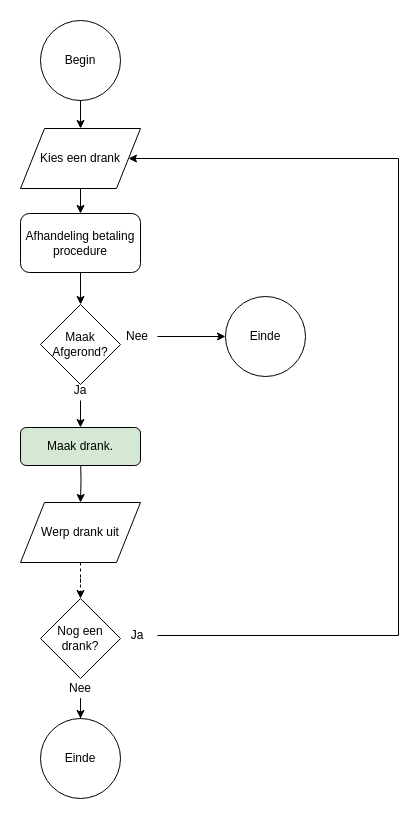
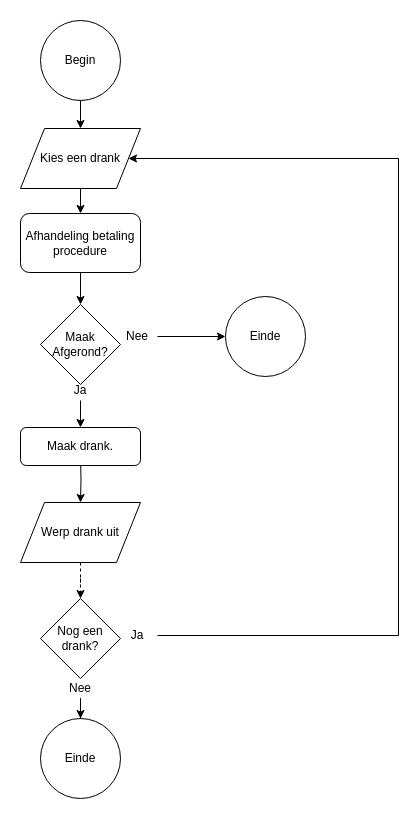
  <mxCell id="0" />
  <mxCell id="1" parent="0" />
  <mxCell id="2" value="Begin" style="ellipse;whiteSpace=wrap;html=1;aspect=fixed;" parent="1" vertex="1"><mxGeometry x="40" y="20" width="80" height="80" as="geometry" /></mxCell>
  <mxCell id="3" value="Einde" style="ellipse;whiteSpace=wrap;html=1;aspect=fixed;" parent="1" vertex="1"><mxGeometry x="40" y="718" width="80" height="80" as="geometry" /></mxCell>
  <mxCell id="4" value="" style="edgeStyle=orthogonalEdgeStyle;rounded=0;orthogonalLoop=1;jettySize=auto;html=1;" parent="1" target="17" edge="1"><mxGeometry relative="1" as="geometry"><mxPoint x="80" y="456" as="sourcePoint" /></mxGeometry></mxCell>
  <mxCell id="5" value="Maak&lt;br&gt;Afgerond?" style="rhombus;whiteSpace=wrap;html=1;" parent="1" vertex="1"><mxGeometry x="40" y="304" width="80" height="80" as="geometry" /></mxCell>
  <mxCell id="6" value="" style="edgeStyle=orthogonalEdgeStyle;rounded=0;orthogonalLoop=1;jettySize=auto;html=1;" parent="1" source="7" target="10" edge="1"><mxGeometry relative="1" as="geometry" /></mxCell>
  <mxCell id="7" value="Nee" style="text;html=1;strokeColor=none;fillColor=none;align=center;verticalAlign=middle;whiteSpace=wrap;rounded=0;" parent="1" vertex="1"><mxGeometry x="117" y="326" width="40" height="20" as="geometry" /></mxCell>
  <mxCell id="8" value="" style="edgeStyle=orthogonalEdgeStyle;rounded=0;orthogonalLoop=1;jettySize=auto;html=1;entryX=0.5;entryY=0;entryDx=0;entryDy=0;" parent="1" source="9" edge="1" target="23"><mxGeometry relative="1" as="geometry"><mxPoint x="80" y="411" as="targetPoint" /></mxGeometry></mxCell>
  <mxCell id="9" value="Ja" style="text;html=1;strokeColor=none;fillColor=none;align=center;verticalAlign=middle;whiteSpace=wrap;rounded=0;" parent="1" vertex="1"><mxGeometry x="60" y="380" width="40" height="20" as="geometry" /></mxCell>
  <mxCell id="10" value="Einde" style="ellipse;whiteSpace=wrap;html=1;aspect=fixed;" parent="1" vertex="1"><mxGeometry x="225" y="296" width="80" height="80" as="geometry" /></mxCell>
  <mxCell id="11" value="" style="edgeStyle=orthogonalEdgeStyle;rounded=0;orthogonalLoop=1;jettySize=auto;html=1;entryX=1;entryY=0.5;entryDx=0;entryDy=0;exitX=1;exitY=0.5;exitDx=0;exitDy=0;" parent="1" source="13" target="19" edge="1"><mxGeometry relative="1" as="geometry"><mxPoint x="140" y="194" as="targetPoint" /><Array as="points"><mxPoint x="398" y="635" /><mxPoint x="398" y="158" /></Array><mxPoint x="224" y="625" as="sourcePoint" /></mxGeometry></mxCell>
  <mxCell id="12" value="Nog een drank?" style="rhombus;whiteSpace=wrap;html=1;" parent="1" vertex="1"><mxGeometry x="40" y="598" width="80" height="80" as="geometry" /></mxCell>
  <mxCell id="13" value="Ja" style="text;html=1;strokeColor=none;fillColor=none;align=center;verticalAlign=middle;whiteSpace=wrap;rounded=0;" parent="1" vertex="1"><mxGeometry x="117" y="625" width="40" height="20" as="geometry" /></mxCell>
  <mxCell id="14" value="" style="edgeStyle=orthogonalEdgeStyle;rounded=0;orthogonalLoop=1;jettySize=auto;html=1;" parent="1" source="15" target="3" edge="1"><mxGeometry relative="1" as="geometry" /></mxCell>
  <mxCell id="15" value="Nee" style="text;html=1;strokeColor=none;fillColor=none;align=center;verticalAlign=middle;whiteSpace=wrap;rounded=0;" parent="1" vertex="1"><mxGeometry x="60" y="678" width="40" height="20" as="geometry" /></mxCell>
  <mxCell id="16" value="" style="edgeStyle=orthogonalEdgeStyle;rounded=0;orthogonalLoop=1;jettySize=auto;html=1;dashed=1;" parent="1" source="17" target="12" edge="1"><mxGeometry relative="1" as="geometry" /></mxCell>
  <mxCell id="17" value="Werp drank uit" style="shape=parallelogram;perimeter=parallelogramPerimeter;whiteSpace=wrap;html=1;" parent="1" vertex="1"><mxGeometry x="20" y="502" width="120" height="60" as="geometry" /></mxCell>
  <mxCell id="18" value="" style="edgeStyle=orthogonalEdgeStyle;rounded=0;orthogonalLoop=1;jettySize=auto;html=1;entryX=0.5;entryY=0;entryDx=0;entryDy=0;" parent="1" source="19" target="22" edge="1"><mxGeometry relative="1" as="geometry"><mxPoint x="80" y="268" as="targetPoint" /></mxGeometry></mxCell>
  <mxCell id="19" value="&lt;span&gt;Kies een drank&lt;/span&gt;" style="shape=parallelogram;perimeter=parallelogramPerimeter;whiteSpace=wrap;html=1;" parent="1" vertex="1"><mxGeometry x="20" y="128" width="120" height="60" as="geometry" /></mxCell>
  <mxCell id="20" value="" style="edgeStyle=orthogonalEdgeStyle;rounded=0;orthogonalLoop=1;jettySize=auto;html=1;" parent="1" source="2" target="19" edge="1"><mxGeometry relative="1" as="geometry"><mxPoint x="80" y="164" as="targetPoint" /><mxPoint x="80" y="112" as="sourcePoint" /></mxGeometry></mxCell>
  <mxCell id="21" value="" style="edgeStyle=orthogonalEdgeStyle;rounded=0;orthogonalLoop=1;jettySize=auto;html=1;entryX=0.5;entryY=0;entryDx=0;entryDy=0;" parent="1" source="22" target="5" edge="1"><mxGeometry relative="1" as="geometry"><mxPoint x="3" y="337" as="targetPoint" /></mxGeometry></mxCell>
  <mxCell id="22" value="Afhandeling betaling procedure" style="rounded=1;whiteSpace=wrap;html=1;" parent="1" vertex="1"><mxGeometry x="20" y="213" width="120" height="59" as="geometry" /></mxCell>
- <mxCell id="23" value="Maak drank." style="rounded=1;whiteSpace=wrap;html=1;fillColor=#d5e8d4;" parent="1" vertex="1"><mxGeometry x="20" y="427" width="120" height="38" as="geometry" /></mxCell>
+ <mxCell id="23" value="Maak drank." style="rounded=1;whiteSpace=wrap;html=1;" parent="1" vertex="1"><mxGeometry x="20" y="427" width="120" height="38" as="geometry" /></mxCell>
